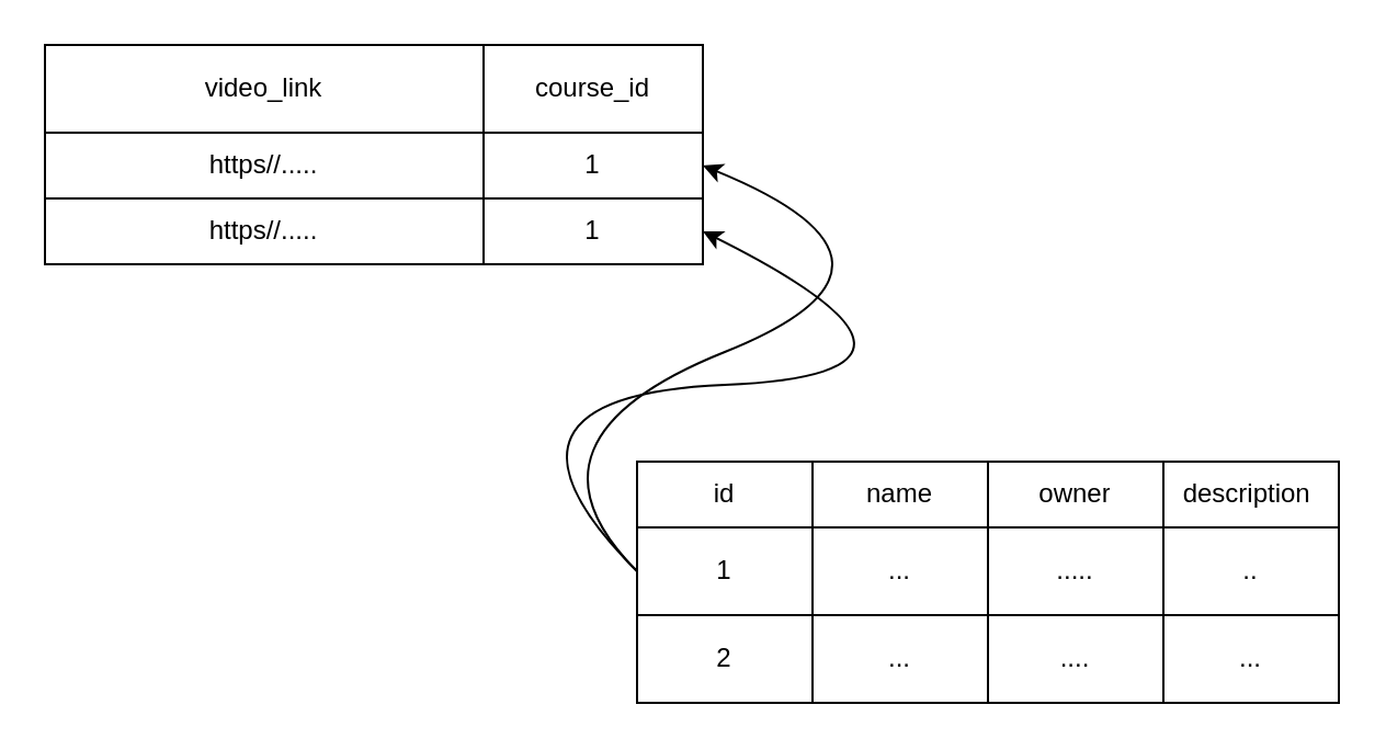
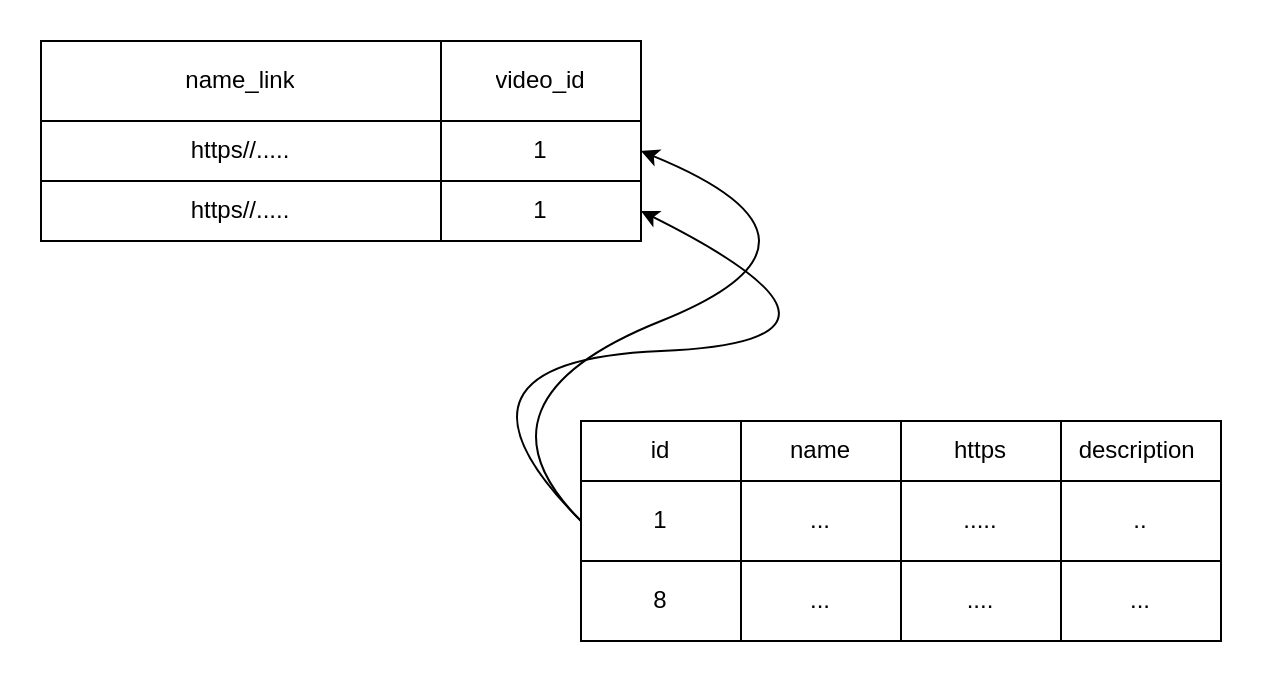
  <mxCell id="0" />
  <mxCell id="1" parent="0" />
  <mxCell id="2" value="" style="shape=table;startSize=0;container=1;collapsible=0;childLayout=tableLayout;" vertex="1" parent="1"><mxGeometry x="20" y="20" width="300" height="100" as="geometry" /></mxCell>
  <mxCell id="3" value="" style="shape=tableRow;horizontal=0;startSize=0;swimlaneHead=0;swimlaneBody=0;strokeColor=inherit;top=0;left=0;bottom=0;right=0;collapsible=0;dropTarget=0;fillColor=none;points=[[0,0.5],[1,0.5]];portConstraint=eastwest;" vertex="1" parent="2"><mxGeometry width="300" height="40" as="geometry" /></mxCell>
- <mxCell id="4" value="video_link" style="shape=partialRectangle;html=1;whiteSpace=wrap;connectable=0;strokeColor=inherit;overflow=hidden;fillColor=none;top=0;left=0;bottom=0;right=0;pointerEvents=1;" vertex="1" parent="3"><mxGeometry width="200" height="40" as="geometry"><mxRectangle width="200" height="40" as="alternateBounds" /></mxGeometry></mxCell>
- <mxCell id="5" value="course_id&lt;br&gt;" style="shape=partialRectangle;html=1;whiteSpace=wrap;connectable=0;strokeColor=inherit;overflow=hidden;fillColor=none;top=0;left=0;bottom=0;right=0;pointerEvents=1;" vertex="1" parent="3"><mxGeometry x="200" width="100" height="40" as="geometry"><mxRectangle width="100" height="40" as="alternateBounds" /></mxGeometry></mxCell>
+ <mxCell id="4" value="name_link" style="shape=partialRectangle;html=1;whiteSpace=wrap;connectable=0;strokeColor=inherit;overflow=hidden;fillColor=none;top=0;left=0;bottom=0;right=0;pointerEvents=1;" vertex="1" parent="3"><mxGeometry width="200" height="40" as="geometry"><mxRectangle width="200" height="40" as="alternateBounds" /></mxGeometry></mxCell>
+ <mxCell id="5" value="video_id&lt;br&gt;" style="shape=partialRectangle;html=1;whiteSpace=wrap;connectable=0;strokeColor=inherit;overflow=hidden;fillColor=none;top=0;left=0;bottom=0;right=0;pointerEvents=1;" vertex="1" parent="3"><mxGeometry x="200" width="100" height="40" as="geometry"><mxRectangle width="100" height="40" as="alternateBounds" /></mxGeometry></mxCell>
  <mxCell id="6" value="" style="shape=tableRow;horizontal=0;startSize=0;swimlaneHead=0;swimlaneBody=0;strokeColor=inherit;top=0;left=0;bottom=0;right=0;collapsible=0;dropTarget=0;fillColor=none;points=[[0,0.5],[1,0.5]];portConstraint=eastwest;" vertex="1" parent="2"><mxGeometry y="40" width="300" height="30" as="geometry" /></mxCell>
  <mxCell id="7" value="https//....." style="shape=partialRectangle;html=1;whiteSpace=wrap;connectable=0;strokeColor=inherit;overflow=hidden;fillColor=none;top=0;left=0;bottom=0;right=0;pointerEvents=1;" vertex="1" parent="6"><mxGeometry width="200" height="30" as="geometry"><mxRectangle width="200" height="30" as="alternateBounds" /></mxGeometry></mxCell>
  <mxCell id="8" value="1" style="shape=partialRectangle;html=1;whiteSpace=wrap;connectable=0;strokeColor=inherit;overflow=hidden;fillColor=none;top=0;left=0;bottom=0;right=0;pointerEvents=1;" vertex="1" parent="6"><mxGeometry x="200" width="100" height="30" as="geometry"><mxRectangle width="100" height="30" as="alternateBounds" /></mxGeometry></mxCell>
  <mxCell id="9" value="" style="shape=tableRow;horizontal=0;startSize=0;swimlaneHead=0;swimlaneBody=0;strokeColor=inherit;top=0;left=0;bottom=0;right=0;collapsible=0;dropTarget=0;fillColor=none;points=[[0,0.5],[1,0.5]];portConstraint=eastwest;" vertex="1" parent="2"><mxGeometry y="70" width="300" height="30" as="geometry" /></mxCell>
  <mxCell id="10" value="https//....." style="shape=partialRectangle;html=1;whiteSpace=wrap;connectable=0;strokeColor=inherit;overflow=hidden;fillColor=none;top=0;left=0;bottom=0;right=0;pointerEvents=1;" vertex="1" parent="9"><mxGeometry width="200" height="30" as="geometry"><mxRectangle width="200" height="30" as="alternateBounds" /></mxGeometry></mxCell>
  <mxCell id="11" value="1" style="shape=partialRectangle;html=1;whiteSpace=wrap;connectable=0;strokeColor=inherit;overflow=hidden;fillColor=none;top=0;left=0;bottom=0;right=0;pointerEvents=1;" vertex="1" parent="9"><mxGeometry x="200" width="100" height="30" as="geometry"><mxRectangle width="100" height="30" as="alternateBounds" /></mxGeometry></mxCell>
  <mxCell id="12" value="" style="shape=table;startSize=0;container=1;collapsible=0;childLayout=tableLayout;" vertex="1" parent="1"><mxGeometry x="290" y="210" width="320" height="110" as="geometry" /></mxCell>
  <mxCell id="13" value="" style="shape=tableRow;horizontal=0;startSize=0;swimlaneHead=0;swimlaneBody=0;strokeColor=inherit;top=0;left=0;bottom=0;right=0;collapsible=0;dropTarget=0;fillColor=none;points=[[0,0.5],[1,0.5]];portConstraint=eastwest;" vertex="1" parent="12"><mxGeometry width="320" height="30" as="geometry" /></mxCell>
  <mxCell id="14" value="id" style="shape=partialRectangle;html=1;whiteSpace=wrap;connectable=0;strokeColor=inherit;overflow=hidden;fillColor=none;top=0;left=0;bottom=0;right=0;pointerEvents=1;" vertex="1" parent="13"><mxGeometry width="80" height="30" as="geometry"><mxRectangle width="80" height="30" as="alternateBounds" /></mxGeometry></mxCell>
  <mxCell id="15" value="name" style="shape=partialRectangle;html=1;whiteSpace=wrap;connectable=0;strokeColor=inherit;overflow=hidden;fillColor=none;top=0;left=0;bottom=0;right=0;pointerEvents=1;" vertex="1" parent="13"><mxGeometry x="80" width="80" height="30" as="geometry"><mxRectangle width="80" height="30" as="alternateBounds" /></mxGeometry></mxCell>
- <mxCell id="16" value="owner" style="shape=partialRectangle;html=1;whiteSpace=wrap;connectable=0;strokeColor=inherit;overflow=hidden;fillColor=none;top=0;left=0;bottom=0;right=0;pointerEvents=1;" vertex="1" parent="13"><mxGeometry x="160" width="80" height="30" as="geometry"><mxRectangle width="80" height="30" as="alternateBounds" /></mxGeometry></mxCell>
+ <mxCell id="16" value="https" style="shape=partialRectangle;html=1;whiteSpace=wrap;connectable=0;strokeColor=inherit;overflow=hidden;fillColor=none;top=0;left=0;bottom=0;right=0;pointerEvents=1;" vertex="1" parent="13"><mxGeometry x="160" width="80" height="30" as="geometry"><mxRectangle width="80" height="30" as="alternateBounds" /></mxGeometry></mxCell>
  <mxCell id="17" value="description&amp;nbsp;" style="shape=partialRectangle;html=1;whiteSpace=wrap;connectable=0;strokeColor=inherit;overflow=hidden;fillColor=none;top=0;left=0;bottom=0;right=0;pointerEvents=1;" vertex="1" parent="13"><mxGeometry x="240" width="80" height="30" as="geometry"><mxRectangle width="80" height="30" as="alternateBounds" /></mxGeometry></mxCell>
  <mxCell id="18" value="" style="shape=tableRow;horizontal=0;startSize=0;swimlaneHead=0;swimlaneBody=0;strokeColor=inherit;top=0;left=0;bottom=0;right=0;collapsible=0;dropTarget=0;fillColor=none;points=[[0,0.5],[1,0.5]];portConstraint=eastwest;" vertex="1" parent="12"><mxGeometry y="30" width="320" height="40" as="geometry" /></mxCell>
  <mxCell id="19" value="1" style="shape=partialRectangle;html=1;whiteSpace=wrap;connectable=0;strokeColor=inherit;overflow=hidden;fillColor=none;top=0;left=0;bottom=0;right=0;pointerEvents=1;" vertex="1" parent="18"><mxGeometry width="80" height="40" as="geometry"><mxRectangle width="80" height="40" as="alternateBounds" /></mxGeometry></mxCell>
  <mxCell id="20" value="..." style="shape=partialRectangle;html=1;whiteSpace=wrap;connectable=0;strokeColor=inherit;overflow=hidden;fillColor=none;top=0;left=0;bottom=0;right=0;pointerEvents=1;" vertex="1" parent="18"><mxGeometry x="80" width="80" height="40" as="geometry"><mxRectangle width="80" height="40" as="alternateBounds" /></mxGeometry></mxCell>
  <mxCell id="21" value="....." style="shape=partialRectangle;html=1;whiteSpace=wrap;connectable=0;strokeColor=inherit;overflow=hidden;fillColor=none;top=0;left=0;bottom=0;right=0;pointerEvents=1;" vertex="1" parent="18"><mxGeometry x="160" width="80" height="40" as="geometry"><mxRectangle width="80" height="40" as="alternateBounds" /></mxGeometry></mxCell>
  <mxCell id="22" value=".." style="shape=partialRectangle;html=1;whiteSpace=wrap;connectable=0;strokeColor=inherit;overflow=hidden;fillColor=none;top=0;left=0;bottom=0;right=0;pointerEvents=1;" vertex="1" parent="18"><mxGeometry x="240" width="80" height="40" as="geometry"><mxRectangle width="80" height="40" as="alternateBounds" /></mxGeometry></mxCell>
  <mxCell id="23" value="" style="shape=tableRow;horizontal=0;startSize=0;swimlaneHead=0;swimlaneBody=0;strokeColor=inherit;top=0;left=0;bottom=0;right=0;collapsible=0;dropTarget=0;fillColor=none;points=[[0,0.5],[1,0.5]];portConstraint=eastwest;" vertex="1" parent="12"><mxGeometry y="70" width="320" height="40" as="geometry" /></mxCell>
- <mxCell id="24" value="2" style="shape=partialRectangle;html=1;whiteSpace=wrap;connectable=0;strokeColor=inherit;overflow=hidden;fillColor=none;top=0;left=0;bottom=0;right=0;pointerEvents=1;" vertex="1" parent="23"><mxGeometry width="80" height="40" as="geometry"><mxRectangle width="80" height="40" as="alternateBounds" /></mxGeometry></mxCell>
+ <mxCell id="24" value="8" style="shape=partialRectangle;html=1;whiteSpace=wrap;connectable=0;strokeColor=inherit;overflow=hidden;fillColor=none;top=0;left=0;bottom=0;right=0;pointerEvents=1;" vertex="1" parent="23"><mxGeometry width="80" height="40" as="geometry"><mxRectangle width="80" height="40" as="alternateBounds" /></mxGeometry></mxCell>
  <mxCell id="25" value="..." style="shape=partialRectangle;html=1;whiteSpace=wrap;connectable=0;strokeColor=inherit;overflow=hidden;fillColor=none;top=0;left=0;bottom=0;right=0;pointerEvents=1;" vertex="1" parent="23"><mxGeometry x="80" width="80" height="40" as="geometry"><mxRectangle width="80" height="40" as="alternateBounds" /></mxGeometry></mxCell>
  <mxCell id="26" value="...." style="shape=partialRectangle;html=1;whiteSpace=wrap;connectable=0;strokeColor=inherit;overflow=hidden;fillColor=none;top=0;left=0;bottom=0;right=0;pointerEvents=1;" vertex="1" parent="23"><mxGeometry x="160" width="80" height="40" as="geometry"><mxRectangle width="80" height="40" as="alternateBounds" /></mxGeometry></mxCell>
  <mxCell id="27" value="..." style="shape=partialRectangle;html=1;whiteSpace=wrap;connectable=0;strokeColor=inherit;overflow=hidden;fillColor=none;top=0;left=0;bottom=0;right=0;pointerEvents=1;" vertex="1" parent="23"><mxGeometry x="240" width="80" height="40" as="geometry"><mxRectangle width="80" height="40" as="alternateBounds" /></mxGeometry></mxCell>
  <mxCell id="28" value="" style="curved=1;endArrow=classic;html=1;rounded=0;exitX=0;exitY=0.5;exitDx=0;exitDy=0;entryX=1;entryY=0.5;entryDx=0;entryDy=0;" edge="1" parent="1" source="18" target="6"><mxGeometry width="50" height="50" relative="1" as="geometry"><mxPoint x="360" y="230" as="sourcePoint" /><mxPoint x="410" y="180" as="targetPoint" /><Array as="points"><mxPoint x="230" y="200" /><mxPoint x="430" y="120" /></Array></mxGeometry></mxCell>
  <mxCell id="29" value="" style="curved=1;endArrow=classic;html=1;rounded=0;exitX=0;exitY=0.5;exitDx=0;exitDy=0;entryX=1;entryY=0.5;entryDx=0;entryDy=0;" edge="1" parent="1" source="18" target="9"><mxGeometry width="50" height="50" relative="1" as="geometry"><mxPoint x="360" y="230" as="sourcePoint" /><mxPoint x="410" y="180" as="targetPoint" /><Array as="points"><mxPoint x="210" y="180" /><mxPoint x="450" y="170" /></Array></mxGeometry></mxCell>
